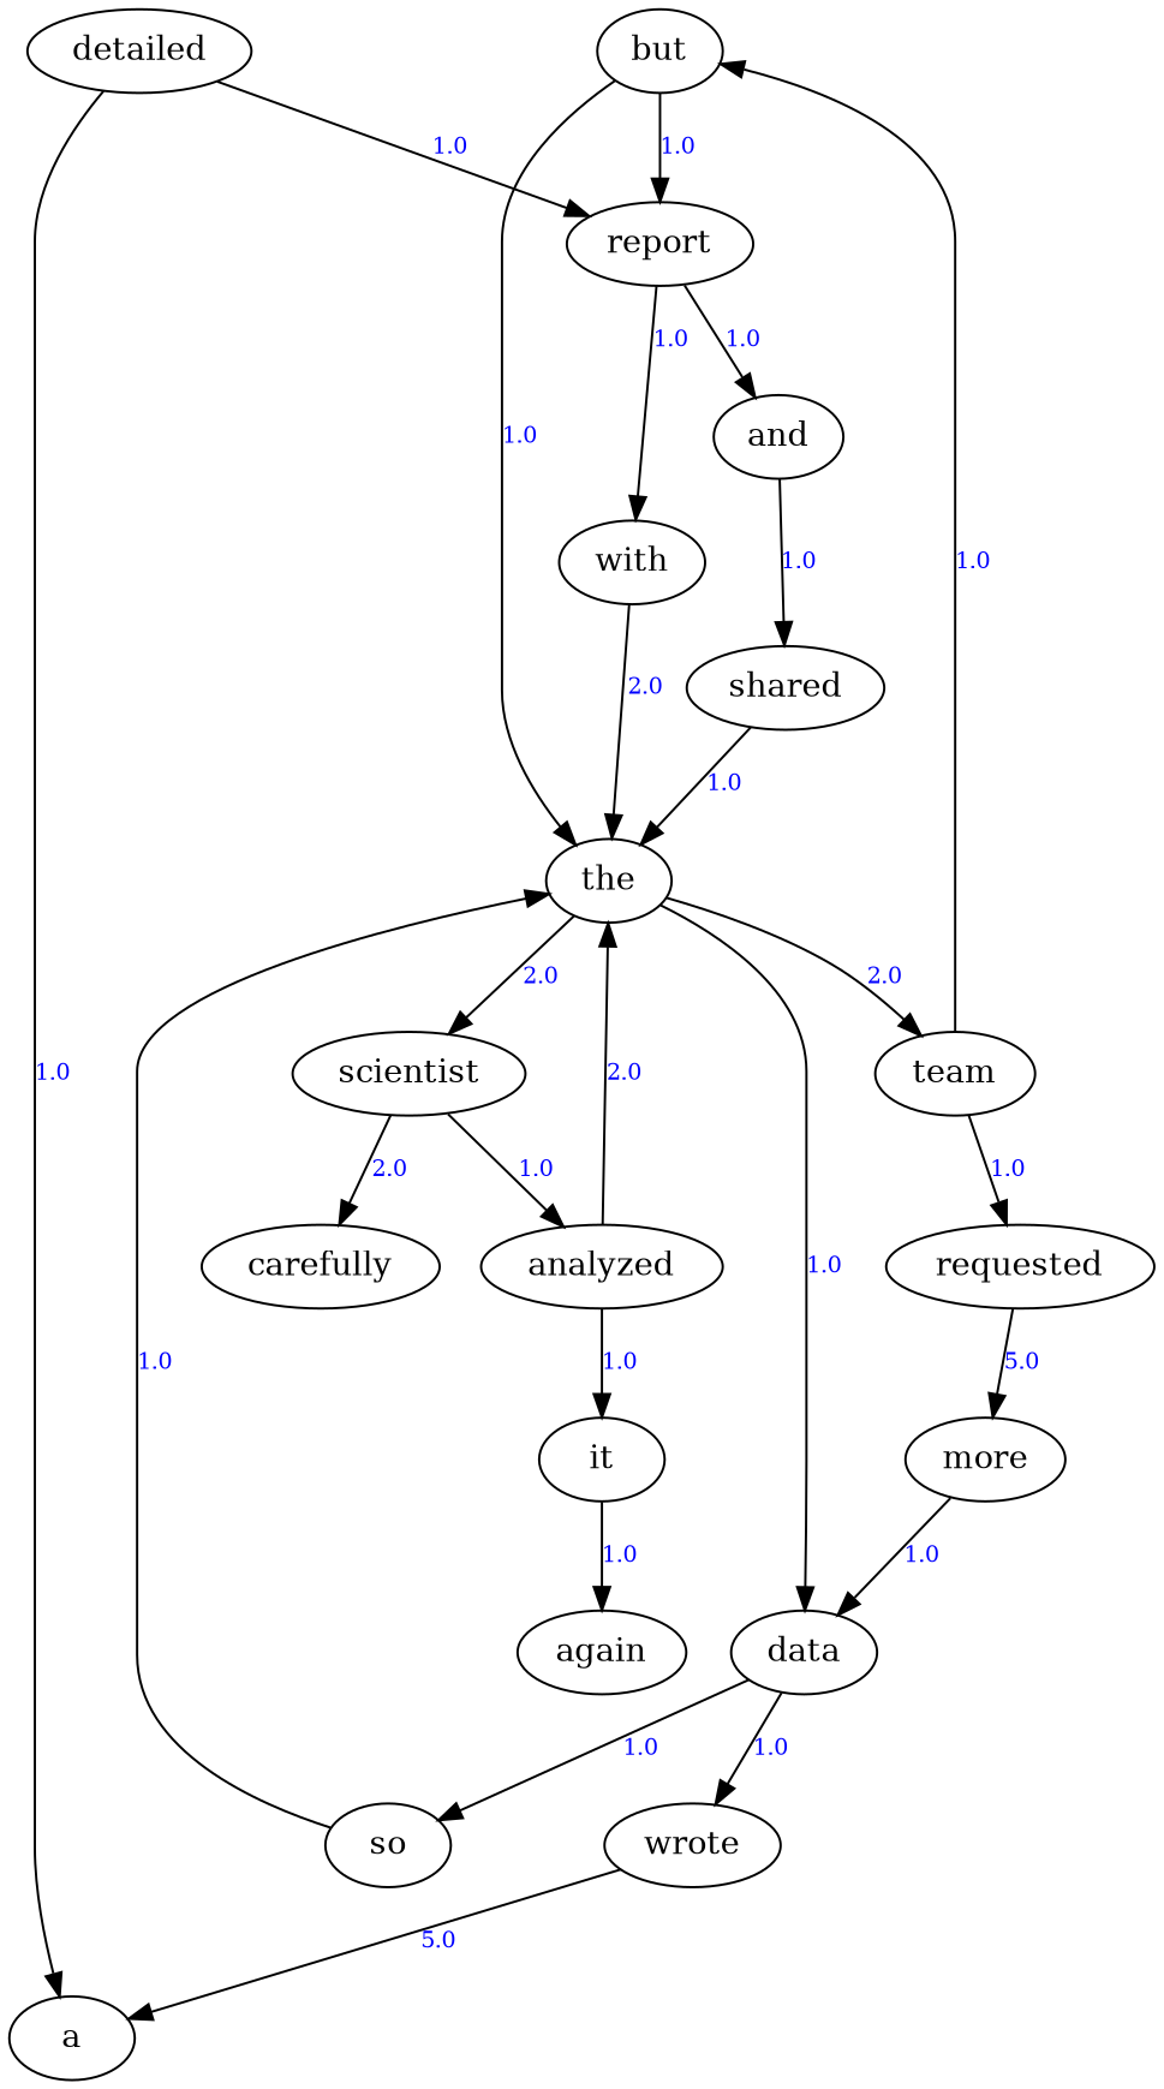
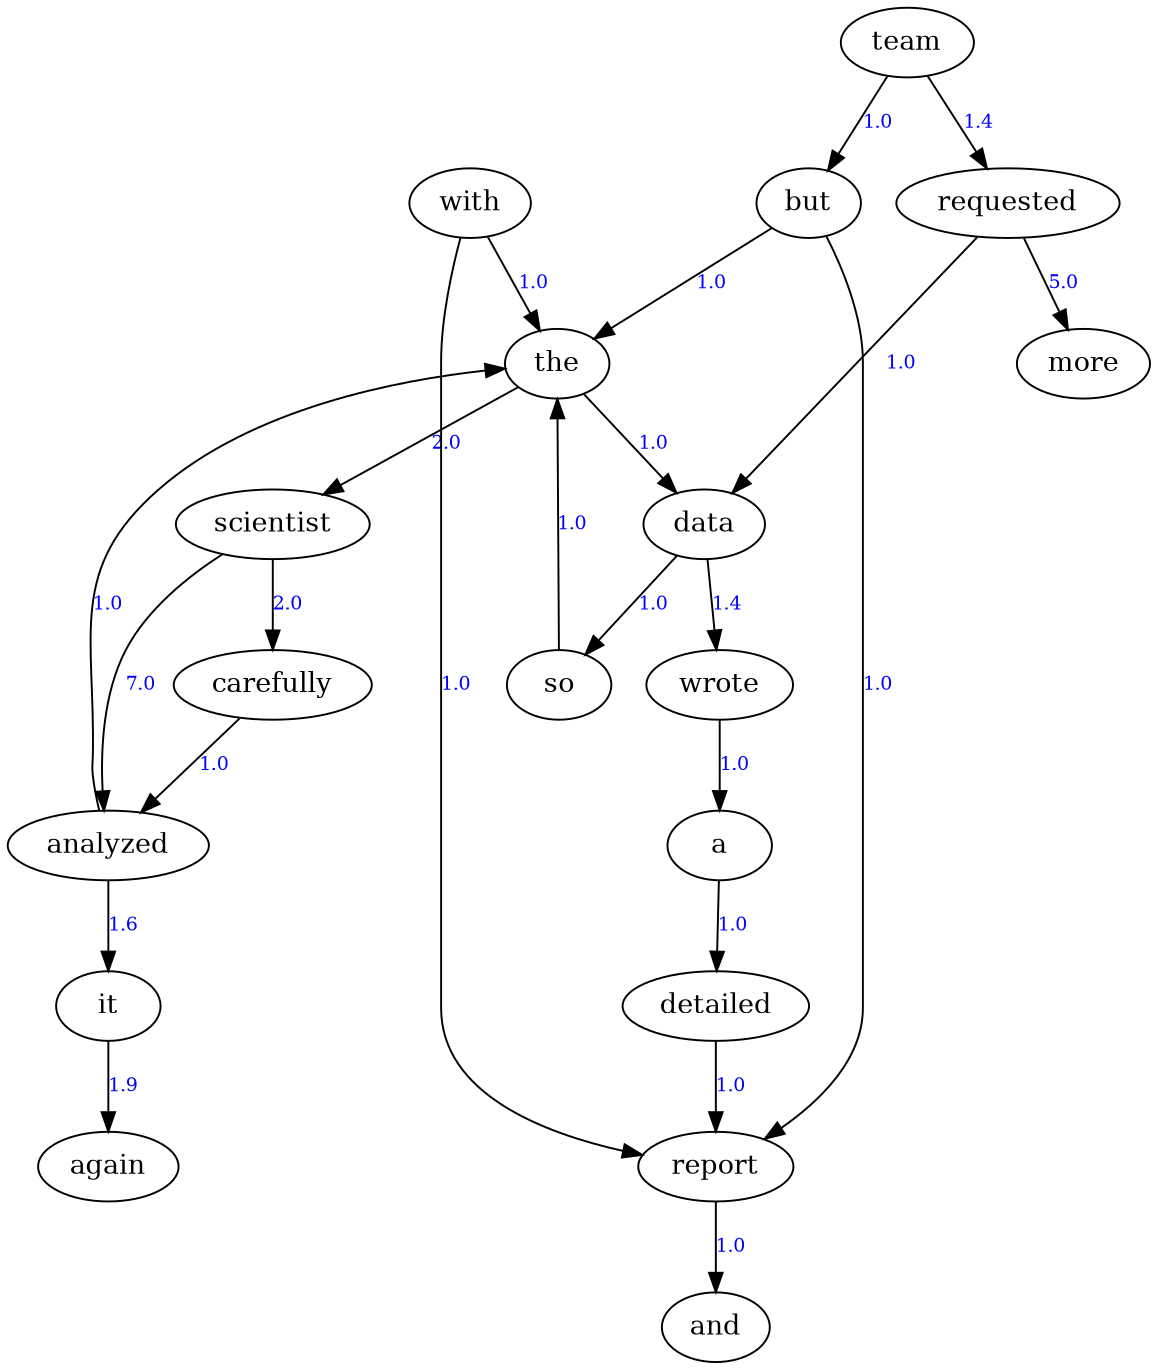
  strict digraph {
    edge [fontcolor=blue fontsize=10]
    but
    the
    report
    data
    scientist
    team
    a
    detailed
-   shared
    wrote
    so
    carefully
    analyzed
    it
    more
    again
    requested
    with
    and
    but -> the [label=1.0]
    but -> report [label=1.0]
    the -> data [label=1.0]
    the -> scientist [label=2.0]
-   the -> team [label=2.0]
-   report -> with [label=1.0]
+   with -> report [label=1.0]
    report -> and [label=1.0]
-   data -> wrote [label=1.0]
+   data -> wrote [label=1.4]
    data -> so [label=1.0]
    scientist -> carefully [label=2.0]
-   scientist -> analyzed [label=1.0]
+   scientist -> analyzed [label=7.0]
    team -> but [label=1.0]
-   team -> requested [label=1.0]
-   detailed -> a [label=1.0]
+   team -> requested [label=1.4]
+   a -> detailed [label=1.0]
    detailed -> report [label=1.0]
-   shared -> the [label=1.0]
-   wrote -> a [label=5.0]
+   wrote -> a [label=1.0]
    so -> the [label=1.0]
-   analyzed -> the [label=2.0]
-   analyzed -> it [label=1.0]
-   it -> again [label=1.0]
-   more -> data [label=1.0]
+   carefully -> analyzed [label=1.0]
+   analyzed -> the [label=1.0]
+   analyzed -> it [label=1.6]
+   it -> again [label=1.9]
+   requested -> data [label=1.0]
    requested -> more [label=5.0]
-   with -> the [label=2.0]
-   and -> shared [label=1.0]
+   with -> the [label=1.0]
  }
